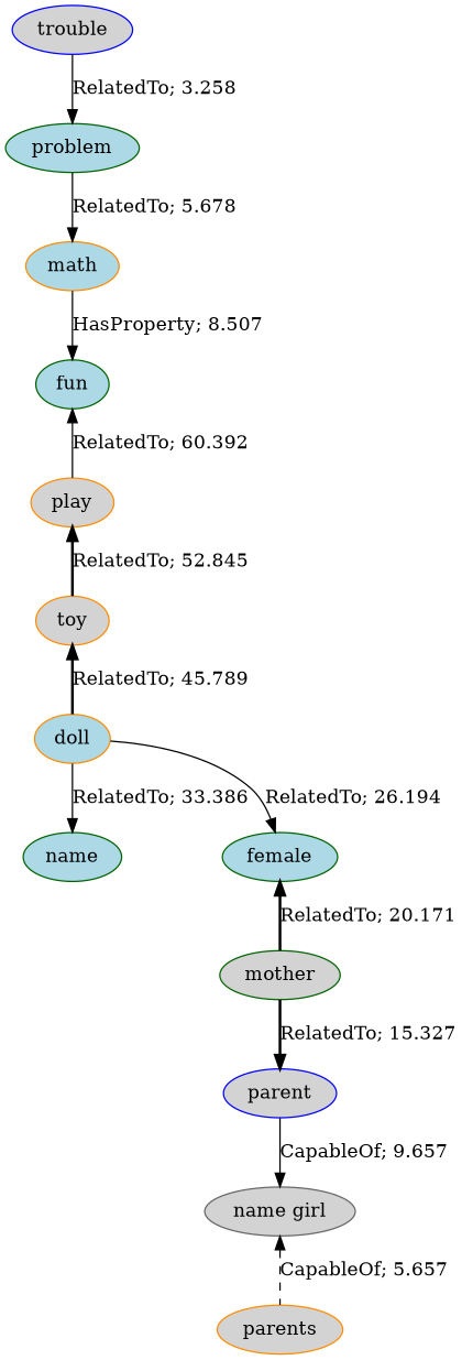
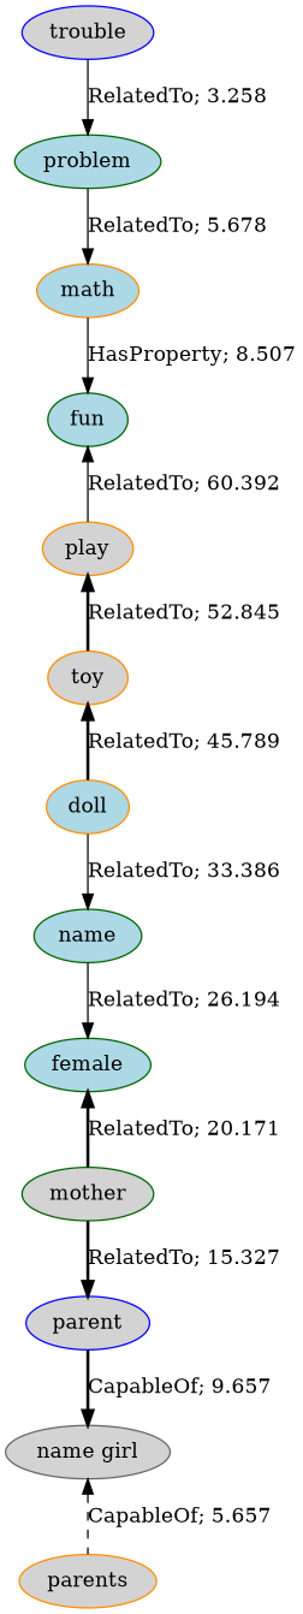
  digraph {
    node [color=darkgreen fillcolor=lightgrey style=filled]
    edge [dir=forward style=solid]
    n1 [color=blue label=trouble]
    n2 [fillcolor=lightblue label=problem]
    n3 [color=darkorange fillcolor=lightblue label=math]
    n4 [fillcolor=lightblue label=fun]
    n5 [color=darkorange label=play]
    n6 [color=darkorange label=toy]
    n7 [color=darkorange fillcolor=lightblue label=doll]
    n8 [fillcolor=lightblue label=name]
    n9 [fillcolor=lightblue label=female]
    n10 [label=mother]
    n11 [color=blue label=parent]
    n12 [color=gray40 label="name girl"]
    n13 [color=darkorange label=parents]
    n1 -> n2 [label="RelatedTo; 3.258" weight=3.258]
    n2 -> n3 [label="RelatedTo; 5.678" weight=5.678]
    n3 -> n4 [label="HasProperty; 8.507" weight=8.507]
    n4 -> n5 [dir=back label="RelatedTo; 60.392" weight=60.392]
    n5 -> n6 [dir=back label="RelatedTo; 52.845" style=bold weight=52.845]
    n6 -> n7 [dir=back label="RelatedTo; 45.789" style=bold weight=45.789]
    n7 -> n8 [label="RelatedTo; 33.386" weight=33.386]
-   n7 -> n9 [label="RelatedTo; 26.194" weight=26.194]
+   n8 -> n9 [label="RelatedTo; 26.194" weight=26.194]
    n9 -> n10 [dir=back label="RelatedTo; 20.171" style=bold weight=20.171]
    n10 -> n11 [label="RelatedTo; 15.327" style=bold weight=15.327]
-   n11 -> n12 [label="CapableOf; 9.657" weight=9.657]
+   n11 -> n12 [label="CapableOf; 9.657" style=bold weight=9.657]
    n12 -> n13 [dir=back label="CapableOf; 5.657" style=dashed weight=5.657]
  }
